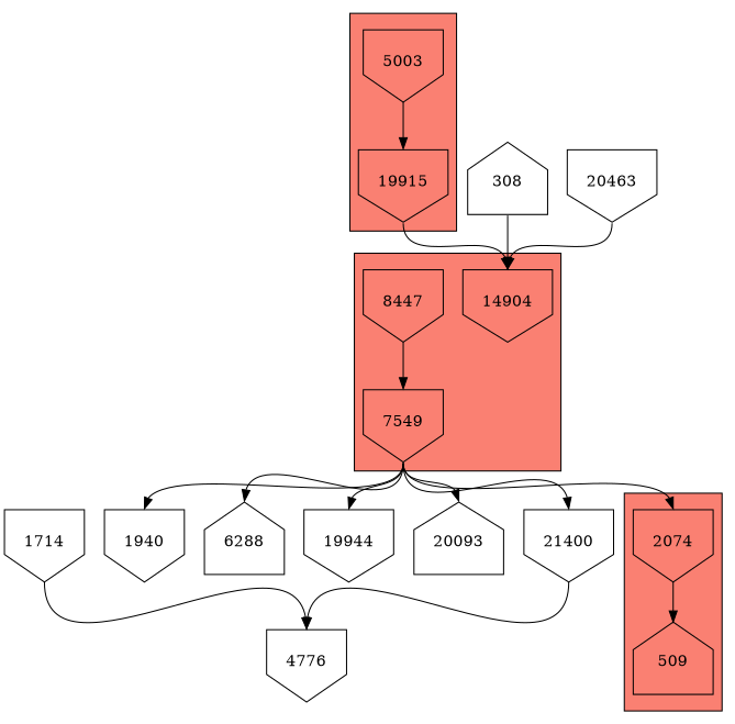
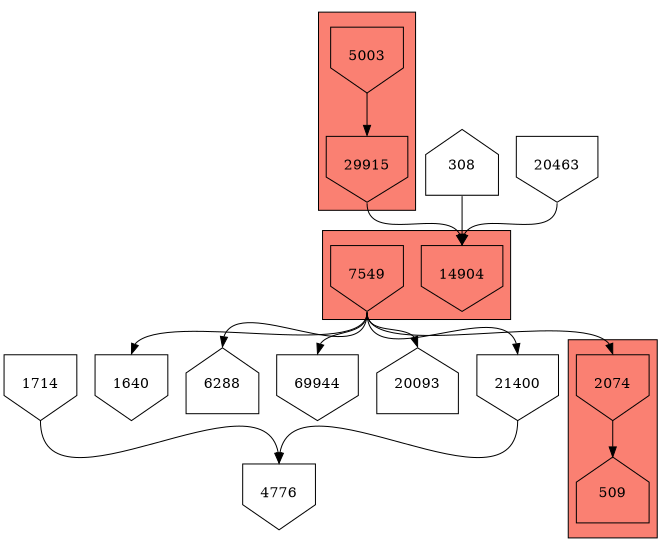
  digraph {
    node [shape=invhouse]
    edge [headport=n tailport=s]
    2074 [height=1 width=1]
    509 [height=1 shape=house width=1]
    14904 [height=1 width=1]
-   8447 [height=1 width=1]
    n5 [height=1 label=7549 width=1]
    5003 [height=1 width=1]
-   19915 [height=1 width=1]
-   1640 [height=1 width=1 label=1940]
+   19915 [height=1 width=1 label=29915]
+   1640 [height=1 width=1]
    6288 [height=1 shape=house width=1]
-   19944 [height=1 width=1]
+   19944 [height=1 width=1 label=69944]
    20093 [height=1 shape=house width=1]
    21400 [height=1 width=1]
    4776 [height=1 width=1]
    1714 [height=1 width=1]
    308 [height=1 shape=house width=1]
    20463 [height=1 width=1]
    subgraph cluster_1 {
      fillcolor=salmon
      style=filled
      2074
      509
    }
    subgraph cluster_2 {
      fillcolor=salmon
      style=filled
      14904
-     8447
      n5
    }
    subgraph cluster_3 {
      fillcolor=salmon
      style=filled
      5003
      19915
    }
    2074 -> 509
-   8447 -> n5
    n5 -> 2074
    n5 -> 1640
    n5 -> 6288
    n5 -> 19944
    n5 -> 20093
    n5 -> 21400
    5003 -> 19915
    19915 -> 14904
    21400 -> 4776
    1714 -> 4776
    308 -> 14904
    20463 -> 14904
  }
